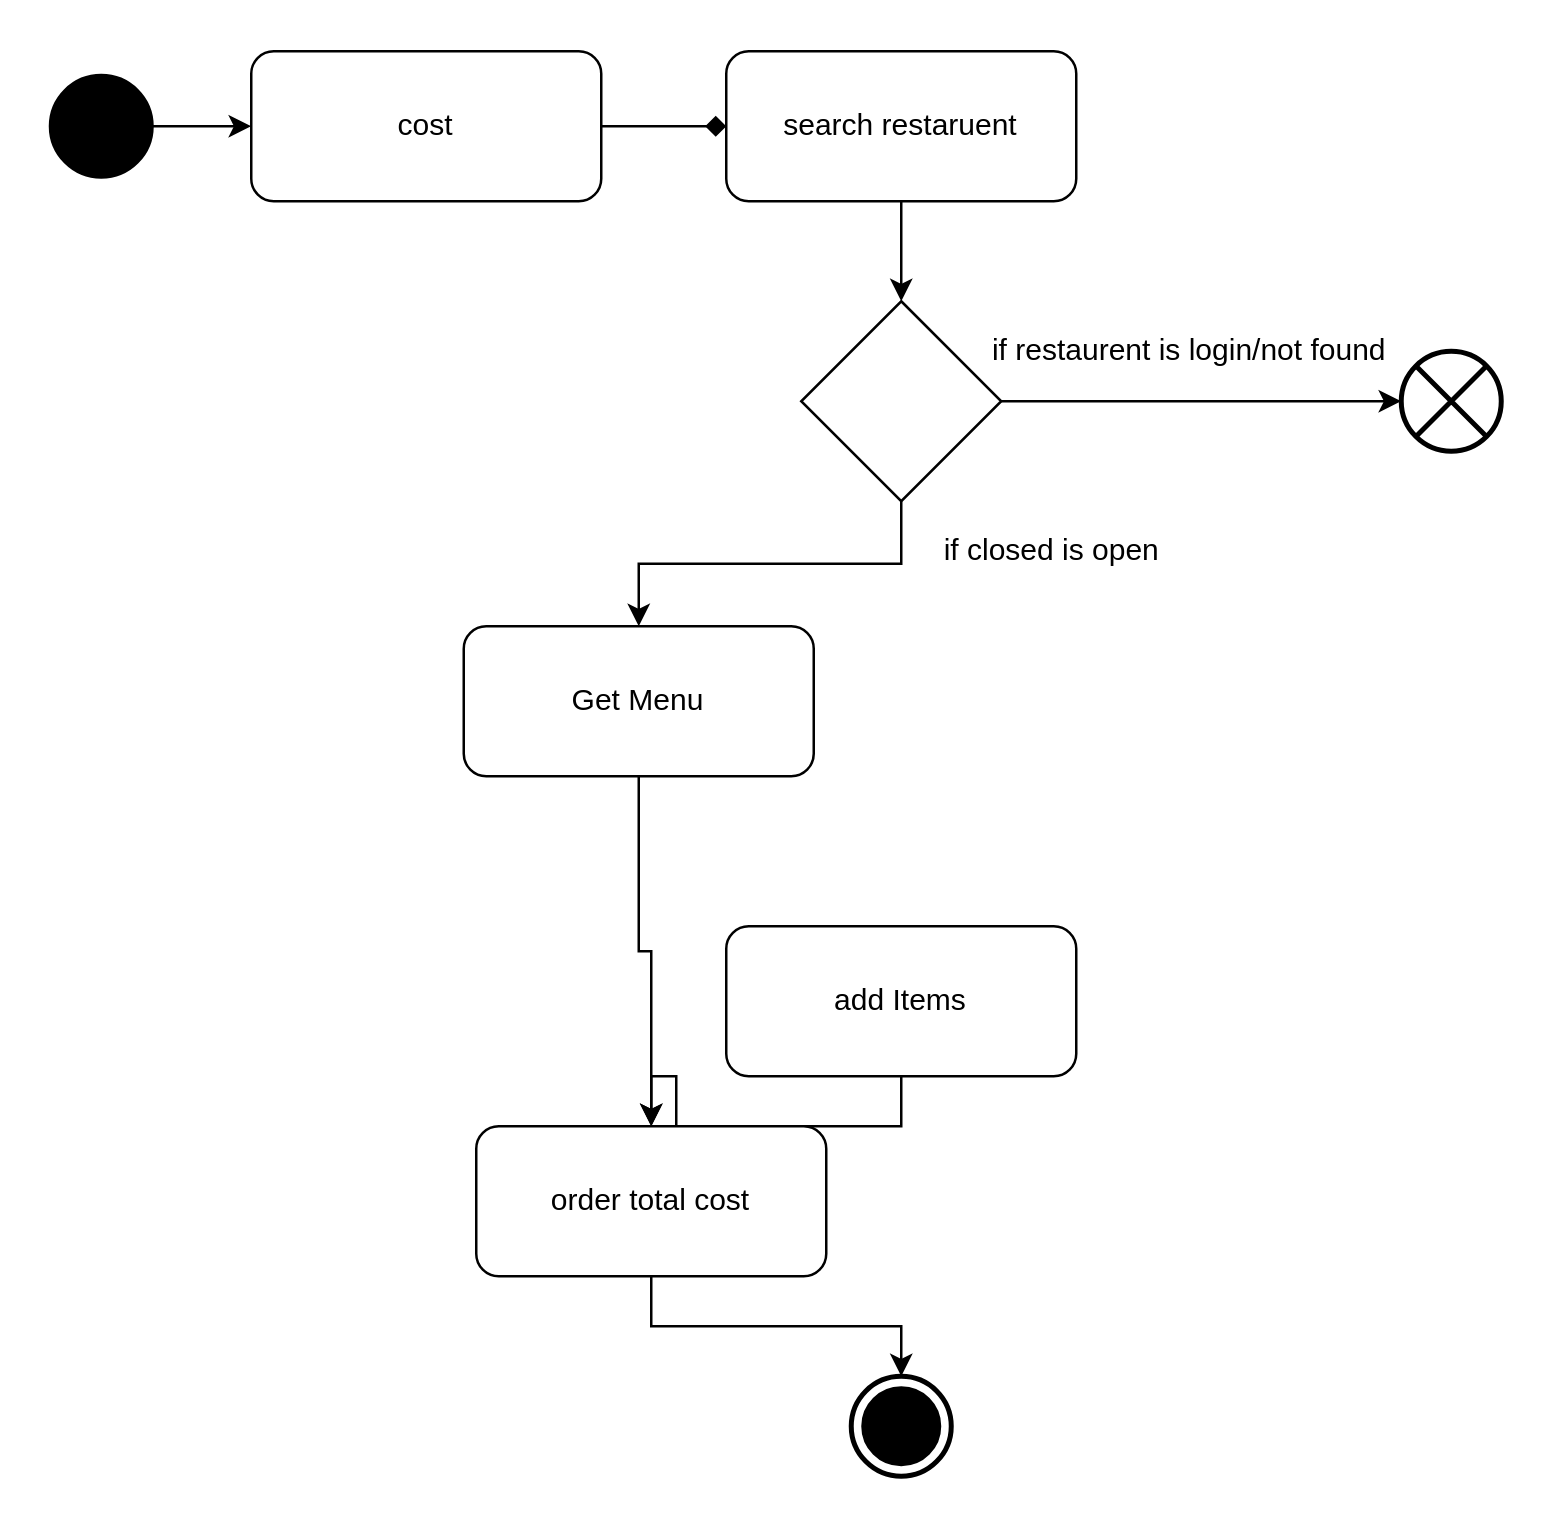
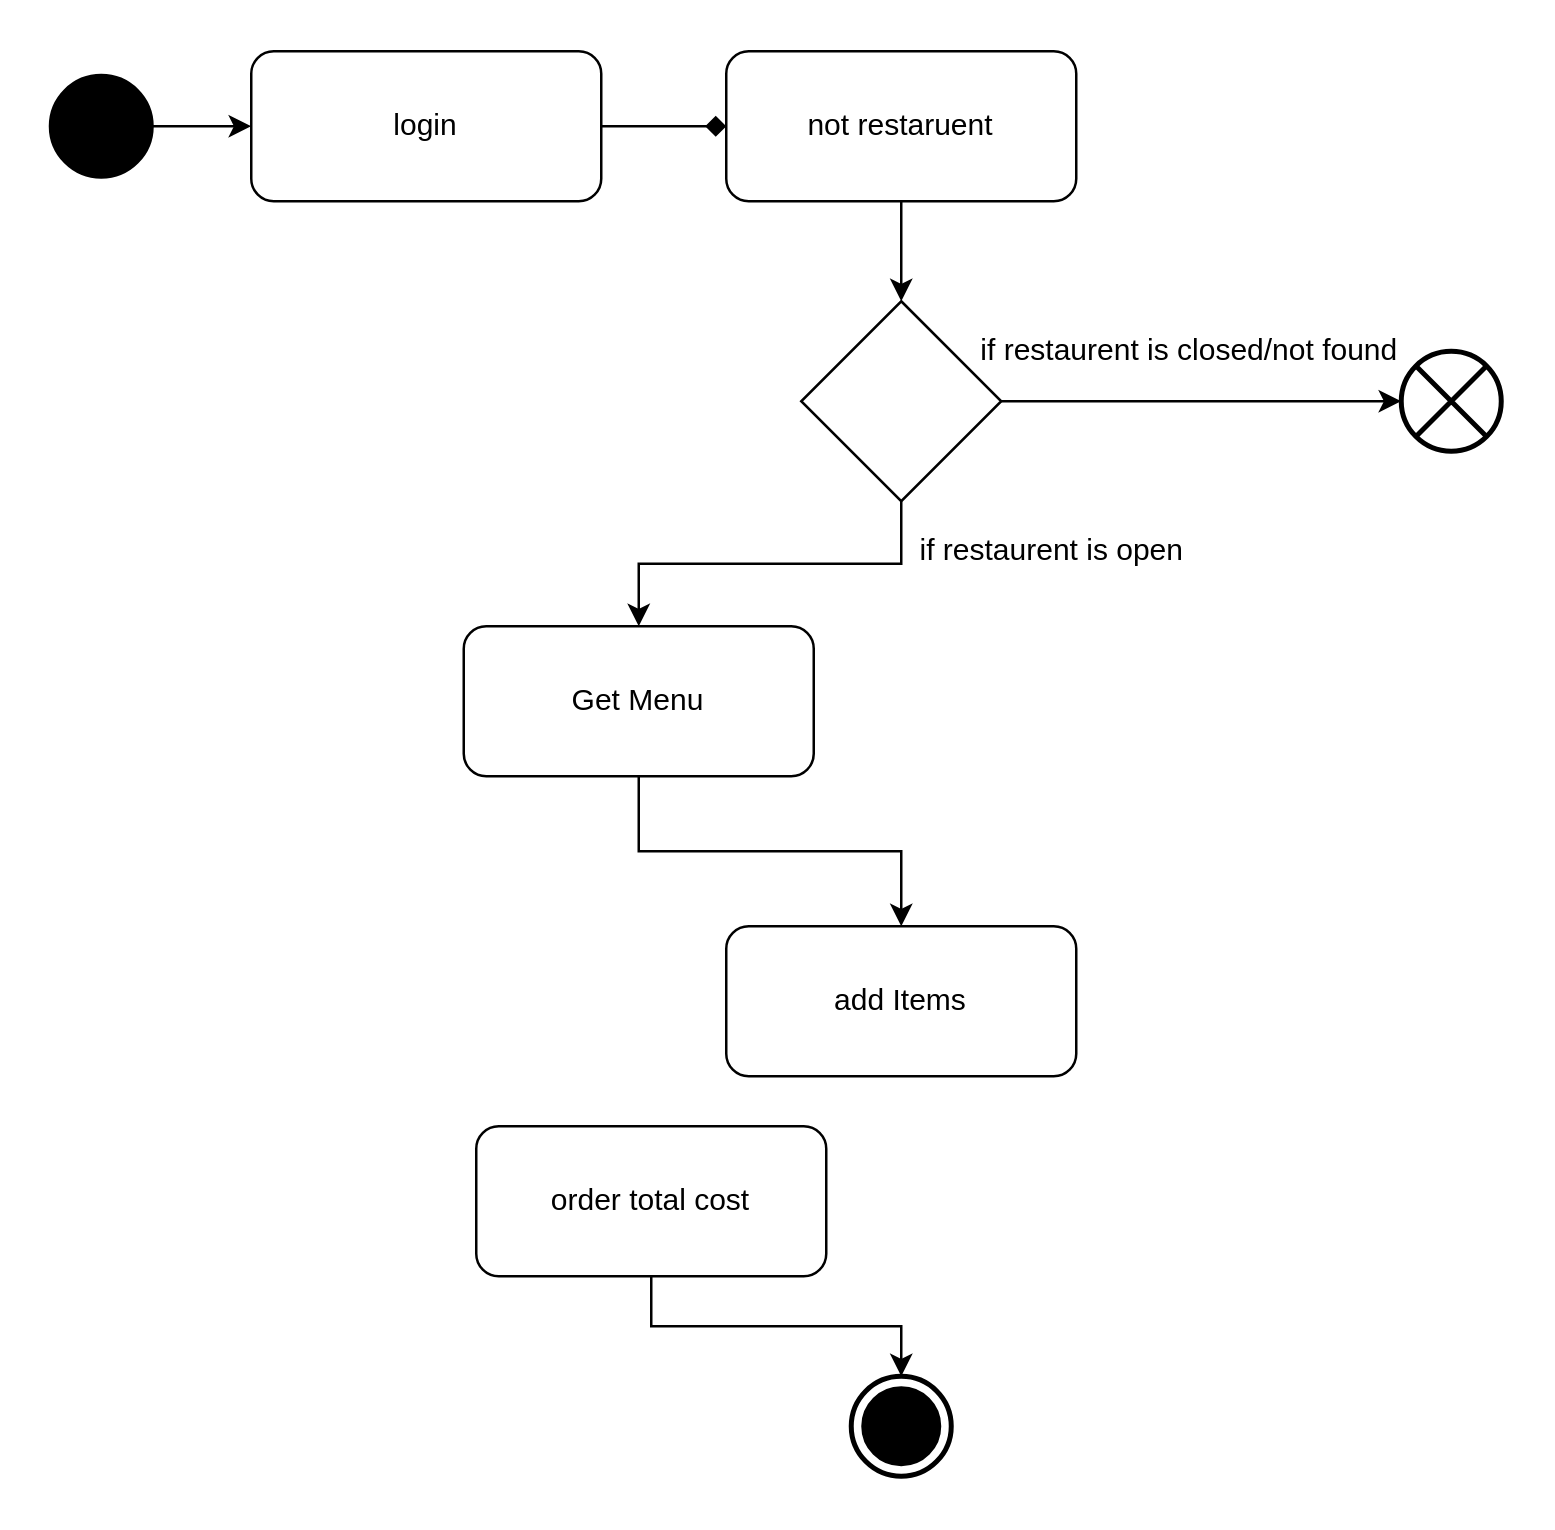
  <mxCell id="0" />
  <mxCell id="1" parent="0" />
  <mxCell id="2" value="" style="shape=ellipse;html=1;fillColor=#000000;strokeWidth=2;verticalLabelPosition=bottom;verticalAlignment=top;perimeter=ellipsePerimeter;" vertex="1" parent="1"><mxGeometry x="20" y="30" width="40" height="40" as="geometry" /></mxCell>
  <mxCell id="3" value="" style="html=1;shape=mxgraph.sysml.actFinal;strokeWidth=2;verticalLabelPosition=bottom;verticalAlignment=top;" vertex="1" parent="1"><mxGeometry x="340" y="550" width="40" height="40" as="geometry" /></mxCell>
  <mxCell id="4" value="" style="html=1;shape=mxgraph.sysml.flowFinal;strokeWidth=2;verticalLabelPosition=bottom;verticalAlignment=top;" vertex="1" parent="1"><mxGeometry x="560" y="140" width="40" height="40" as="geometry" /></mxCell>
  <mxCell id="5" value="" style="rhombus;whiteSpace=wrap;html=1;" vertex="1" parent="1"><mxGeometry x="320" y="120" width="80" height="80" as="geometry" /></mxCell>
  <mxCell id="6" value="" style="edgeStyle=orthogonalEdgeStyle;rounded=0;orthogonalLoop=1;jettySize=auto;html=1;endArrow=diamond;" edge="1" parent="1" source="7" target="9"><mxGeometry relative="1" as="geometry" /></mxCell>
- <mxCell id="7" value="cost" style="shape=rect;html=1;rounded=1;whiteSpace=wrap;align=center;" vertex="1" parent="1"><mxGeometry x="100" y="20" width="140" height="60" as="geometry" /></mxCell>
+ <mxCell id="7" value="login" style="shape=rect;html=1;rounded=1;whiteSpace=wrap;align=center;" vertex="1" parent="1"><mxGeometry x="100" y="20" width="140" height="60" as="geometry" /></mxCell>
  <mxCell id="8" value="" style="endArrow=classic;html=1;exitX=1;exitY=0.5;exitDx=0;exitDy=0;entryX=0;entryY=0.5;entryDx=0;entryDy=0;" edge="1" parent="1" source="2" target="7"><mxGeometry width="50" height="50" relative="1" as="geometry"><mxPoint x="340" y="50" as="sourcePoint" /><mxPoint x="390" y="0" as="targetPoint" /></mxGeometry></mxCell>
- <mxCell id="9" value="search restaruent" style="shape=rect;html=1;rounded=1;whiteSpace=wrap;align=center;" vertex="1" parent="1"><mxGeometry x="290" y="20" width="140" height="60" as="geometry" /></mxCell>
- <mxCell id="10" value="" style="edgeStyle=orthogonalEdgeStyle;rounded=0;orthogonalLoop=1;jettySize=auto;html=1;" edge="1" parent="1" source="11" target="14"><mxGeometry relative="1" as="geometry" /></mxCell>
+ <mxCell id="9" value="not restaruent" style="shape=rect;html=1;rounded=1;whiteSpace=wrap;align=center;" vertex="1" parent="1"><mxGeometry x="290" y="20" width="140" height="60" as="geometry" /></mxCell>
+ <mxCell id="10" value="" style="edgeStyle=orthogonalEdgeStyle;rounded=0;orthogonalLoop=1;jettySize=auto;html=1;" edge="1" parent="1" source="11" target="13"><mxGeometry relative="1" as="geometry" /></mxCell>
  <mxCell id="11" value="Get Menu" style="shape=rect;html=1;rounded=1;whiteSpace=wrap;align=center;" vertex="1" parent="1"><mxGeometry x="185" y="250" width="140" height="60" as="geometry" /></mxCell>
- <mxCell id="12" value="" style="edgeStyle=orthogonalEdgeStyle;rounded=0;orthogonalLoop=1;jettySize=auto;html=1;" edge="1" parent="1" source="13" target="14"><mxGeometry relative="1" as="geometry" /></mxCell>
  <mxCell id="13" value="add Items" style="shape=rect;html=1;rounded=1;whiteSpace=wrap;align=center;" vertex="1" parent="1"><mxGeometry x="290" y="370" width="140" height="60" as="geometry" /></mxCell>
  <mxCell id="14" value="order total cost" style="shape=rect;html=1;rounded=1;whiteSpace=wrap;align=center;" vertex="1" parent="1"><mxGeometry x="190" y="450" width="140" height="60" as="geometry" /></mxCell>
  <mxCell id="15" value="" style="edgeStyle=orthogonalEdgeStyle;rounded=0;orthogonalLoop=1;jettySize=auto;html=1;exitX=1;exitY=0.5;exitDx=0;exitDy=0;entryX=0;entryY=0.5;entryDx=0;entryDy=0;entryPerimeter=0;" edge="1" parent="1" source="5" target="4"><mxGeometry relative="1" as="geometry"><mxPoint x="400" y="149.5" as="sourcePoint" /><mxPoint x="495" y="149.5" as="targetPoint" /></mxGeometry></mxCell>
- <mxCell id="16" value="if restaurent is login/not found" style="text;html=1;align=center;verticalAlign=middle;resizable=0;points=[];autosize=1;" vertex="1" parent="1"><mxGeometry x="380" y="130" width="190" height="20" as="geometry" /></mxCell>
+ <mxCell id="16" value="if restaurent is closed/not found" style="text;html=1;align=center;verticalAlign=middle;resizable=0;points=[];autosize=1;" vertex="1" parent="1"><mxGeometry x="380" y="130" width="190" height="20" as="geometry" /></mxCell>
  <mxCell id="17" value="" style="edgeStyle=orthogonalEdgeStyle;rounded=0;orthogonalLoop=1;jettySize=auto;html=1;exitX=0.5;exitY=1;exitDx=0;exitDy=0;" edge="1" parent="1" source="9"><mxGeometry relative="1" as="geometry"><mxPoint x="455" y="220" as="sourcePoint" /><mxPoint x="360" y="120" as="targetPoint" /></mxGeometry></mxCell>
  <mxCell id="18" value="" style="edgeStyle=orthogonalEdgeStyle;rounded=0;orthogonalLoop=1;jettySize=auto;html=1;exitX=0.5;exitY=1;exitDx=0;exitDy=0;entryX=0.5;entryY=0;entryDx=0;entryDy=0;" edge="1" parent="1" source="5" target="11"><mxGeometry relative="1" as="geometry"><mxPoint x="375" y="320" as="sourcePoint" /><mxPoint x="510" y="360" as="targetPoint" /></mxGeometry></mxCell>
- <mxCell id="19" value="if closed is open" style="text;html=1;align=center;verticalAlign=middle;resizable=0;points=[];autosize=1;" vertex="1" parent="1"><mxGeometry x="360" y="210" width="120" height="20" as="geometry" /></mxCell>
+ <mxCell id="19" value="if restaurent is open" style="text;html=1;align=center;verticalAlign=middle;resizable=0;points=[];autosize=1;" vertex="1" parent="1"><mxGeometry x="360" y="210" width="120" height="20" as="geometry" /></mxCell>
  <mxCell id="20" value="" style="edgeStyle=orthogonalEdgeStyle;rounded=0;orthogonalLoop=1;jettySize=auto;html=1;exitX=0.5;exitY=1;exitDx=0;exitDy=0;entryX=0.5;entryY=0;entryDx=0;entryDy=0;entryPerimeter=0;" edge="1" parent="1" source="14" target="3"><mxGeometry relative="1" as="geometry"><mxPoint x="474.5" y="560" as="sourcePoint" /><mxPoint x="474.5" y="600" as="targetPoint" /></mxGeometry></mxCell>
